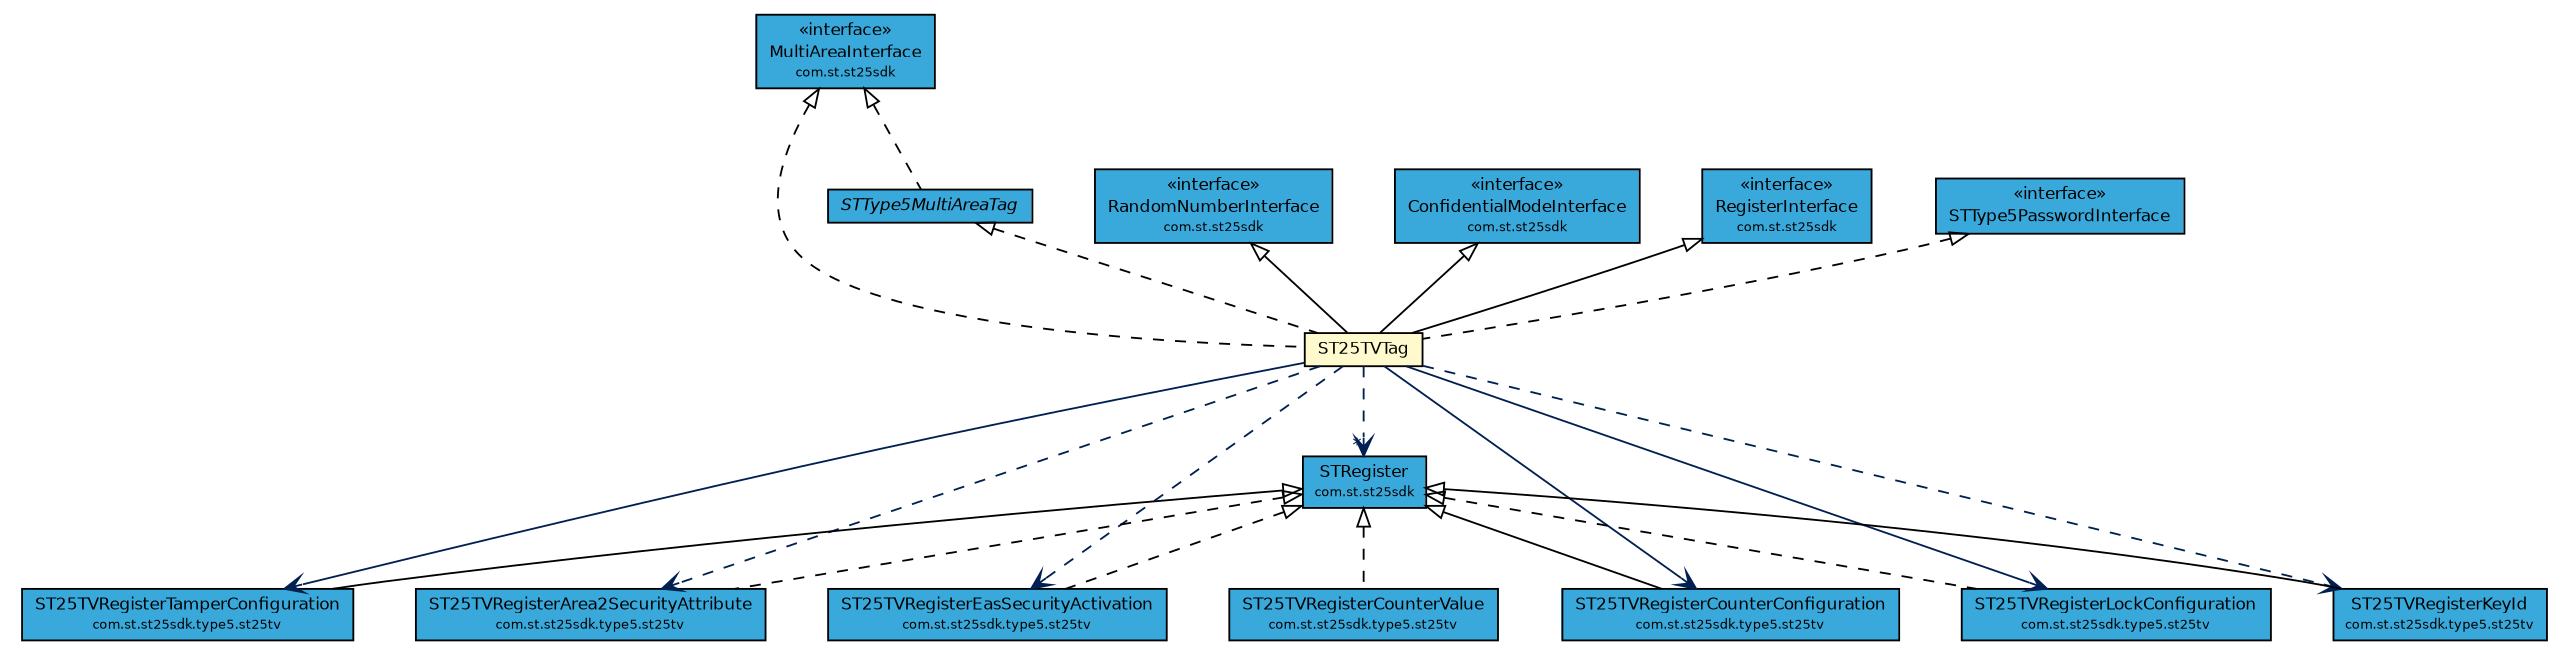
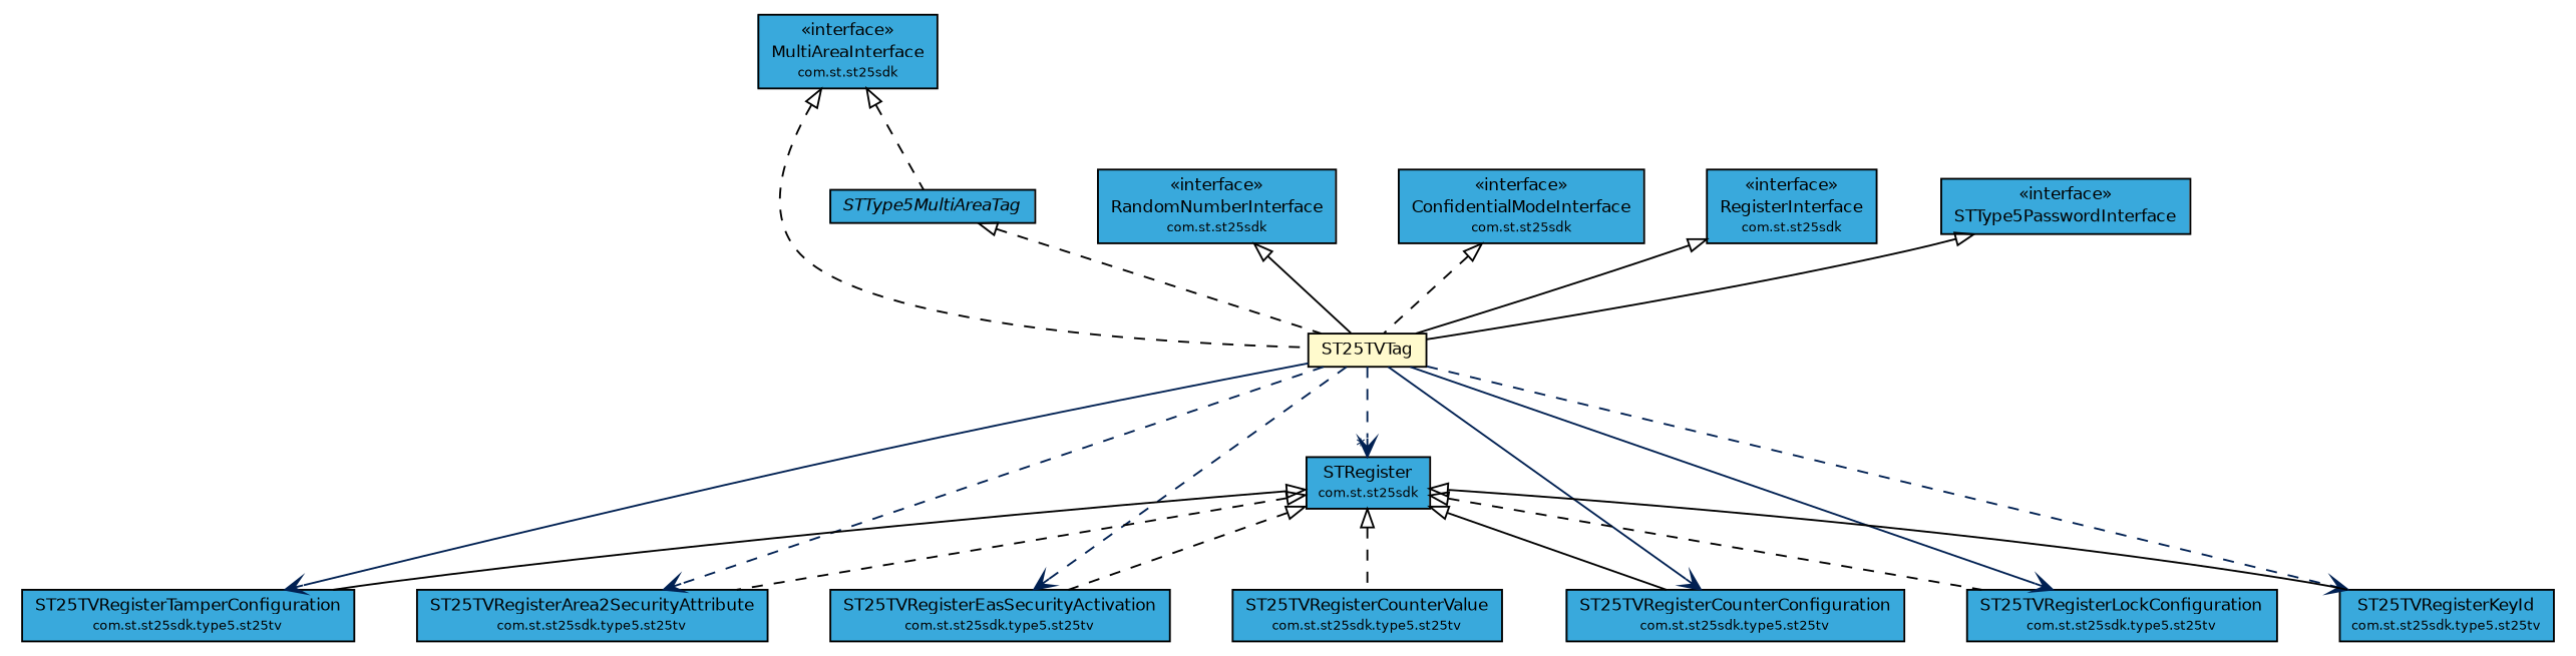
  digraph {
    nodesep=0.25
    ranksep=0.5
    node [fontcolor=black fontname=Helvetica fontsize=9.0 shape=plaintext]
    edge [arrowtail=empty dir=back fontname=Helvetica fontsize=10 headport=p labelfontname=Helvetica labelfontsize=10 style=dashed tailport=p]
    n1 [label=<<table title="com.st.st25sdk.MultiAreaInterface" border="0" cellborder="1" cellspacing="0" cellpadding="2" port="p" bgcolor="#39a9dc" href="../MultiAreaInterface.html"> 		<tr><td><table border="0" cellspacing="0" cellpadding="1"> <tr><td align="center" balign="center"> &#171;interface&#187; </td></tr> <tr><td align="center" balign="center"> MultiAreaInterface </td></tr> <tr><td align="center" balign="center"><font point-size="7.0"> com.st.st25sdk </font></td></tr> 		</table></td></tr> 		</table>>]
    n2 [label=<<table title="com.st.st25sdk.type5.STType5MultiAreaTag" border="0" cellborder="1" cellspacing="0" cellpadding="2" port="p" bgcolor="#39a9dc" href="./STType5MultiAreaTag.html"> 		<tr><td><table border="0" cellspacing="0" cellpadding="1"> <tr><td align="center" balign="center"><font face="Helvetica-Oblique"> STType5MultiAreaTag </font></td></tr> 		</table></td></tr> 		</table>>]
    n3 [label=<<table title="com.st.st25sdk.type5.ST25TVTag" border="0" cellborder="1" cellspacing="0" cellpadding="2" port="p" bgcolor="lemonChiffon" href="./ST25TVTag.html"> 		<tr><td><table border="0" cellspacing="0" cellpadding="1"> <tr><td align="center" balign="center"> ST25TVTag </td></tr> 		</table></td></tr> 		</table>>]
    n4 [label=<<table title="com.st.st25sdk.STRegister" border="0" cellborder="1" cellspacing="0" cellpadding="2" port="p" bgcolor="#39a9dc" href="../STRegister.html"> 		<tr><td><table border="0" cellspacing="0" cellpadding="1"> <tr><td align="center" balign="center"> STRegister </td></tr> <tr><td align="center" balign="center"><font point-size="7.0"> com.st.st25sdk </font></td></tr> 		</table></td></tr> 		</table>>]
    n5 [label=<<table title="com.st.st25sdk.type5.st25tv.ST25TVRegisterTamperConfiguration" border="0" cellborder="1" cellspacing="0" cellpadding="2" port="p" bgcolor="#39a9dc" href="./st25tv/ST25TVRegisterTamperConfiguration.html"> 		<tr><td><table border="0" cellspacing="0" cellpadding="1"> <tr><td align="center" balign="center"> ST25TVRegisterTamperConfiguration </td></tr> <tr><td align="center" balign="center"><font point-size="7.0"> com.st.st25sdk.type5.st25tv </font></td></tr> 		</table></td></tr> 		</table>>]
    n6 [label=<<table title="com.st.st25sdk.type5.st25tv.ST25TVRegisterArea2SecurityAttribute" border="0" cellborder="1" cellspacing="0" cellpadding="2" port="p" bgcolor="#39a9dc" href="./st25tv/ST25TVRegisterArea2SecurityAttribute.html"> 		<tr><td><table border="0" cellspacing="0" cellpadding="1"> <tr><td align="center" balign="center"> ST25TVRegisterArea2SecurityAttribute </td></tr> <tr><td align="center" balign="center"><font point-size="7.0"> com.st.st25sdk.type5.st25tv </font></td></tr> 		</table></td></tr> 		</table>>]
    n7 [label=<<table title="com.st.st25sdk.type5.st25tv.ST25TVRegisterEasSecurityActivation" border="0" cellborder="1" cellspacing="0" cellpadding="2" port="p" bgcolor="#39a9dc" href="./st25tv/ST25TVRegisterEasSecurityActivation.html"> 		<tr><td><table border="0" cellspacing="0" cellpadding="1"> <tr><td align="center" balign="center"> ST25TVRegisterEasSecurityActivation </td></tr> <tr><td align="center" balign="center"><font point-size="7.0"> com.st.st25sdk.type5.st25tv </font></td></tr> 		</table></td></tr> 		</table>>]
    n8 [label=<<table title="com.st.st25sdk.type5.st25tv.ST25TVRegisterCounterConfiguration" border="0" cellborder="1" cellspacing="0" cellpadding="2" port="p" bgcolor="#39a9dc" href="./st25tv/ST25TVRegisterCounterConfiguration.html"> 		<tr><td><table border="0" cellspacing="0" cellpadding="1"> <tr><td align="center" balign="center"> ST25TVRegisterCounterConfiguration </td></tr> <tr><td align="center" balign="center"><font point-size="7.0"> com.st.st25sdk.type5.st25tv </font></td></tr> 		</table></td></tr> 		</table>>]
    n9 [label=<<table title="com.st.st25sdk.type5.st25tv.ST25TVRegisterLockConfiguration" border="0" cellborder="1" cellspacing="0" cellpadding="2" port="p" bgcolor="#39a9dc" href="./st25tv/ST25TVRegisterLockConfiguration.html"> 		<tr><td><table border="0" cellspacing="0" cellpadding="1"> <tr><td align="center" balign="center"> ST25TVRegisterLockConfiguration </td></tr> <tr><td align="center" balign="center"><font point-size="7.0"> com.st.st25sdk.type5.st25tv </font></td></tr> 		</table></td></tr> 		</table>>]
    n10 [label=<<table title="com.st.st25sdk.type5.st25tv.ST25TVRegisterKeyId" border="0" cellborder="1" cellspacing="0" cellpadding="2" port="p" bgcolor="#39a9dc" href="./st25tv/ST25TVRegisterKeyId.html"> 		<tr><td><table border="0" cellspacing="0" cellpadding="1"> <tr><td align="center" balign="center"> ST25TVRegisterKeyId </td></tr> <tr><td align="center" balign="center"><font point-size="7.0"> com.st.st25sdk.type5.st25tv </font></td></tr> 		</table></td></tr> 		</table>>]
    n11 [label=<<table title="com.st.st25sdk.RandomNumberInterface" border="0" cellborder="1" cellspacing="0" cellpadding="2" port="p" bgcolor="#39a9dc" href="../RandomNumberInterface.html"> 		<tr><td><table border="0" cellspacing="0" cellpadding="1"> <tr><td align="center" balign="center"> &#171;interface&#187; </td></tr> <tr><td align="center" balign="center"> RandomNumberInterface </td></tr> <tr><td align="center" balign="center"><font point-size="7.0"> com.st.st25sdk </font></td></tr> 		</table></td></tr> 		</table>>]
    n12 [label=<<table title="com.st.st25sdk.type5.st25tv.ST25TVRegisterCounterValue" border="0" cellborder="1" cellspacing="0" cellpadding="2" port="p" bgcolor="#39a9dc" href="./st25tv/ST25TVRegisterCounterValue.html"> 		<tr><td><table border="0" cellspacing="0" cellpadding="1"> <tr><td align="center" balign="center"> ST25TVRegisterCounterValue </td></tr> <tr><td align="center" balign="center"><font point-size="7.0"> com.st.st25sdk.type5.st25tv </font></td></tr> 		</table></td></tr> 		</table>>]
    n13 [label=<<table title="com.st.st25sdk.ConfidentialModeInterface" border="0" cellborder="1" cellspacing="0" cellpadding="2" port="p" bgcolor="#39a9dc" href="../ConfidentialModeInterface.html"> 		<tr><td><table border="0" cellspacing="0" cellpadding="1"> <tr><td align="center" balign="center"> &#171;interface&#187; </td></tr> <tr><td align="center" balign="center"> ConfidentialModeInterface </td></tr> <tr><td align="center" balign="center"><font point-size="7.0"> com.st.st25sdk </font></td></tr> 		</table></td></tr> 		</table>>]
    n14 [label=<<table title="com.st.st25sdk.RegisterInterface" border="0" cellborder="1" cellspacing="0" cellpadding="2" port="p" bgcolor="#39a9dc" href="../RegisterInterface.html"> 		<tr><td><table border="0" cellspacing="0" cellpadding="1"> <tr><td align="center" balign="center"> &#171;interface&#187; </td></tr> <tr><td align="center" balign="center"> RegisterInterface </td></tr> <tr><td align="center" balign="center"><font point-size="7.0"> com.st.st25sdk </font></td></tr> 		</table></td></tr> 		</table>>]
    n15 [label=<<table title="com.st.st25sdk.type5.STType5PasswordInterface" border="0" cellborder="1" cellspacing="0" cellpadding="2" port="p" bgcolor="#39a9dc" href="./STType5PasswordInterface.html"> 		<tr><td><table border="0" cellspacing="0" cellpadding="1"> <tr><td align="center" balign="center"> &#171;interface&#187; </td></tr> <tr><td align="center" balign="center"> STType5PasswordInterface </td></tr> 		</table></td></tr> 		</table>>]
    n1 -> n2
    n1 -> n3
    n2 -> n3
    n3 -> n4 [arrowhead=open color="#002052" fontcolor="#002052" fontsize=10.0 headlabel="*" arrowtail="" dir=""]
    n3 -> n5 [arrowhead=open color="#002052" fontcolor="#002052" fontsize=10.0 style=solid arrowtail="" dir=""]
    n3 -> n6 [arrowhead=open color="#002052" fontcolor="#002052" fontsize=10.0 arrowtail="" dir=""]
    n3 -> n7 [arrowhead=open color="#002052" fontcolor="#002052" fontsize=10.0 arrowtail="" dir=""]
    n3 -> n8 [arrowhead=open color="#002052" fontcolor="#002052" fontsize=10.0 style=solid arrowtail="" dir=""]
    n3 -> n9 [arrowhead=open color="#002052" fontcolor="#002052" fontsize=10.0 style=solid arrowtail="" dir=""]
    n3 -> n10 [arrowhead=open color="#002052" fontcolor="#002052" fontsize=10.0 arrowtail="" dir=""]
    n4 -> n5 [style=solid]
    n4 -> n6
    n4 -> n7
    n4 -> n8 [style=solid]
    n4 -> n9
    n4 -> n10 [style=solid]
    n4 -> n12
    n11 -> n3 [style=solid]
-   n13 -> n3 [style=solid]
+   n13 -> n3
    n14 -> n3 [style=solid]
-   n15 -> n3
+   n15 -> n3 [style=solid]
  }
